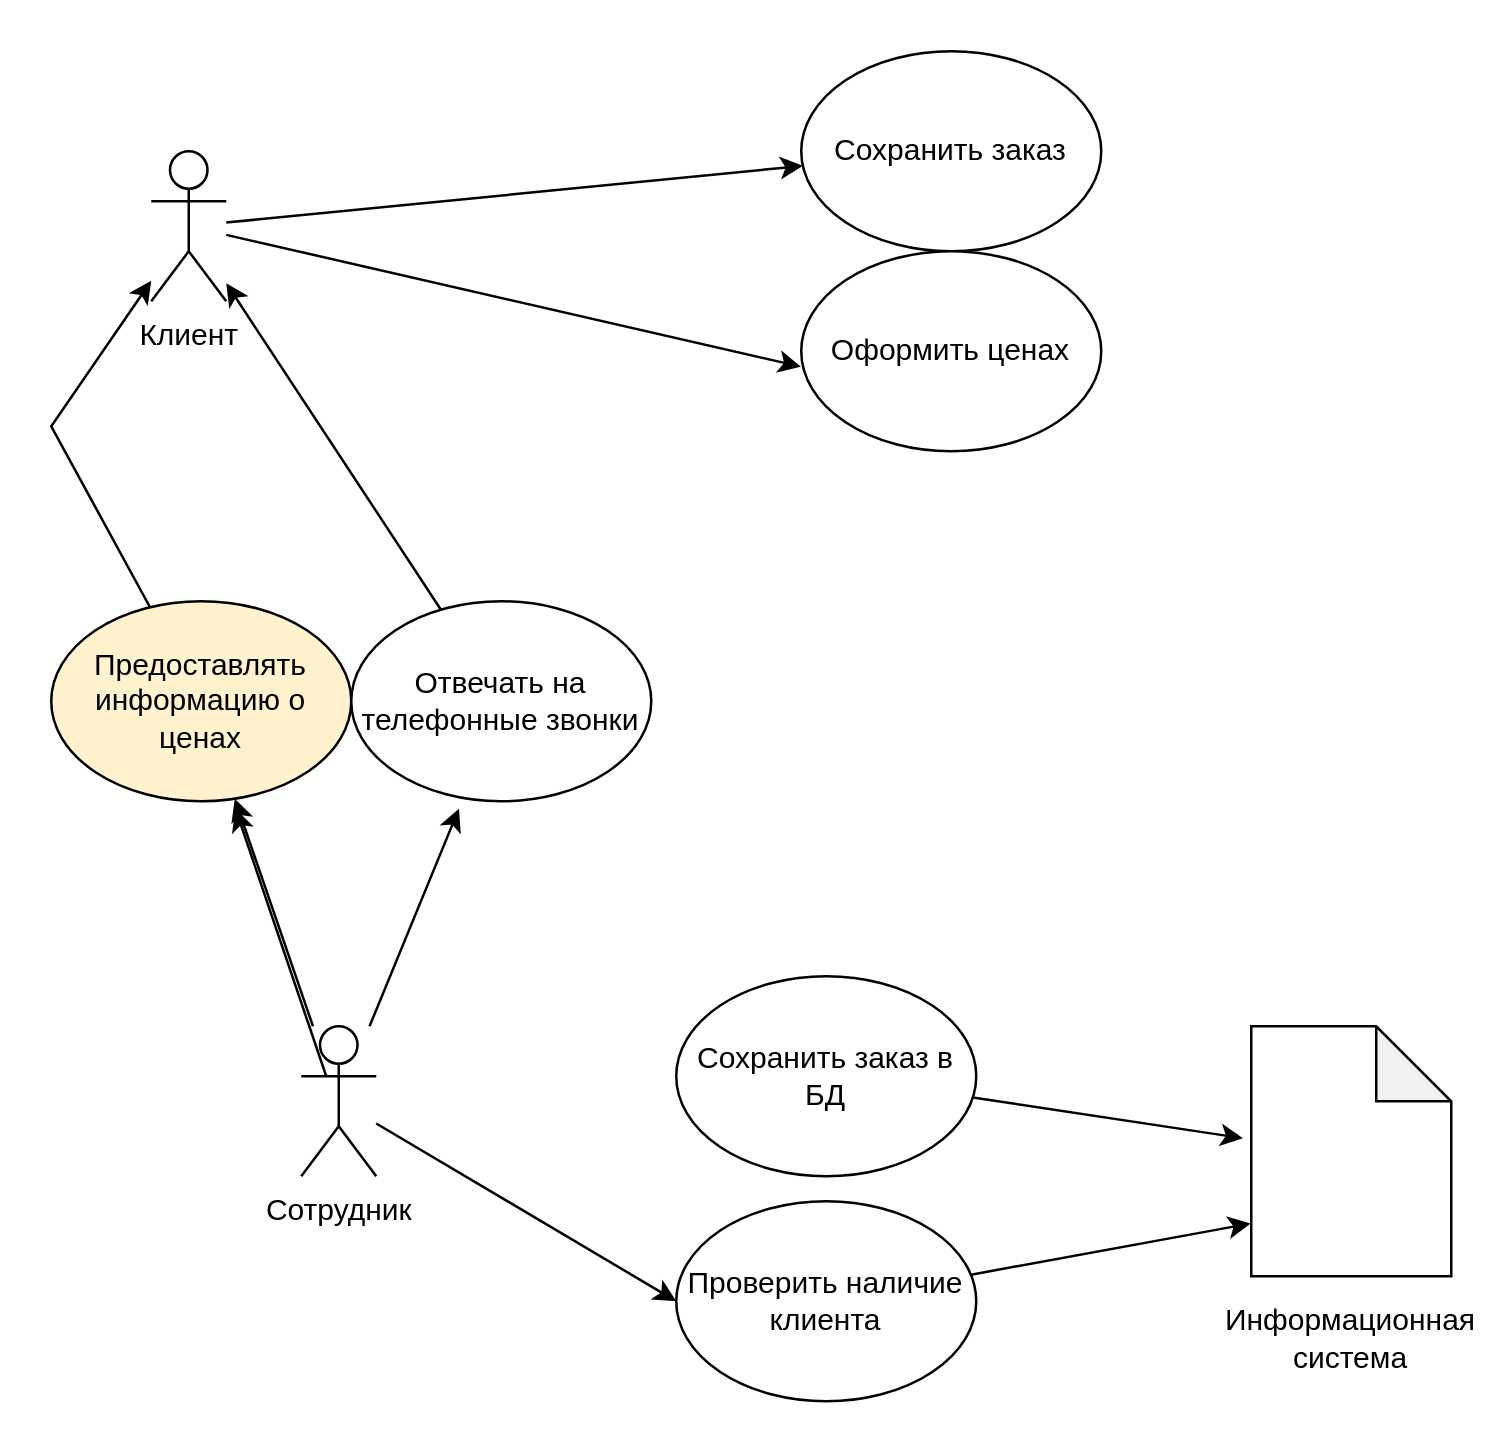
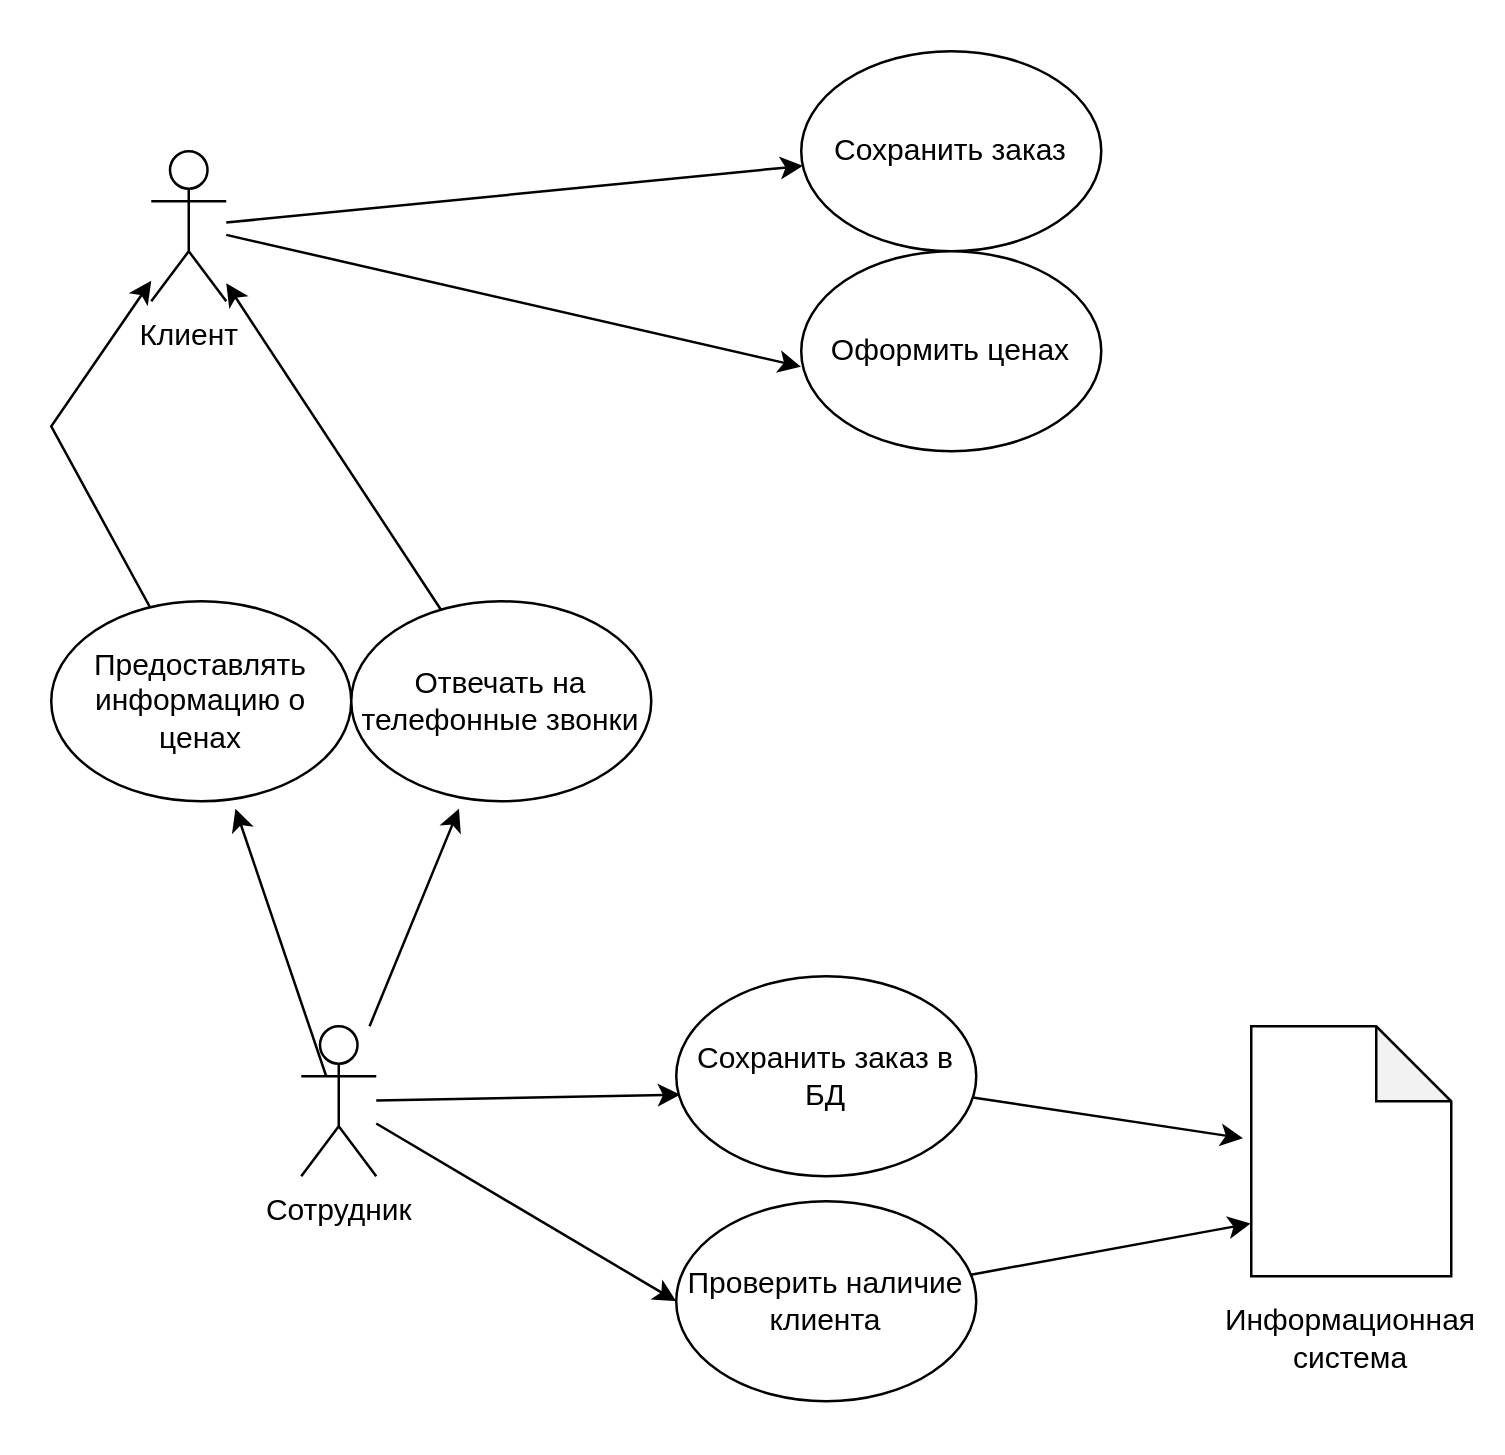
  <mxCell id="0" />
  <mxCell id="1" parent="0" />
  <mxCell id="2" style="edgeStyle=none;rounded=0;orthogonalLoop=1;jettySize=auto;html=1;" edge="1" parent="1" source="3" target="4"><mxGeometry relative="1" as="geometry" /></mxCell>
  <mxCell id="3" value="Клиент" style="shape=umlActor;verticalLabelPosition=bottom;verticalAlign=top;html=1;outlineConnect=0;" vertex="1" parent="1"><mxGeometry x="60" y="60" width="30" height="60" as="geometry" /></mxCell>
  <mxCell id="4" value="Сохранить заказ" style="ellipse;whiteSpace=wrap;html=1;" vertex="1" parent="1"><mxGeometry x="320" y="20" width="120" height="80" as="geometry" /></mxCell>
  <mxCell id="5" value="Оформить ценах" style="ellipse;whiteSpace=wrap;html=1;" vertex="1" parent="1"><mxGeometry x="320" y="100" width="120" height="80" as="geometry" /></mxCell>
  <mxCell id="6" style="edgeStyle=none;rounded=0;orthogonalLoop=1;jettySize=auto;html=1;" edge="1" parent="1" source="7" target="3"><mxGeometry relative="1" as="geometry"><Array as="points"><mxPoint x="20" y="170" /></Array></mxGeometry></mxCell>
- <mxCell id="7" value="Предоставлять информацию о ценах" style="ellipse;whiteSpace=wrap;html=1;fillColor=#fff2cc;" vertex="1" parent="1"><mxGeometry x="20" y="240" width="120" height="80" as="geometry" /></mxCell>
+ <mxCell id="7" value="Предоставлять информацию о ценах" style="ellipse;whiteSpace=wrap;html=1;" vertex="1" parent="1"><mxGeometry x="20" y="240" width="120" height="80" as="geometry" /></mxCell>
  <mxCell id="8" style="edgeStyle=none;rounded=0;orthogonalLoop=1;jettySize=auto;html=1;" edge="1" parent="1" source="9" target="3"><mxGeometry relative="1" as="geometry" /></mxCell>
  <mxCell id="9" value="Отвечать на телефонные звонки" style="ellipse;whiteSpace=wrap;html=1;" vertex="1" parent="1"><mxGeometry x="140" y="240" width="120" height="80" as="geometry" /></mxCell>
  <mxCell id="10" style="edgeStyle=none;rounded=0;orthogonalLoop=1;jettySize=auto;html=1;entryX=0;entryY=0.5;entryDx=0;entryDy=0;" edge="1" parent="1" source="11" target="16"><mxGeometry relative="1" as="geometry" /></mxCell>
  <mxCell id="11" value="Сотрудник" style="shape=umlActor;verticalLabelPosition=bottom;verticalAlign=top;html=1;outlineConnect=0;" vertex="1" parent="1"><mxGeometry x="120" y="410" width="30" height="60" as="geometry" /></mxCell>
  <mxCell id="12" style="edgeStyle=none;rounded=0;orthogonalLoop=1;jettySize=auto;html=1;entryX=0.614;entryY=1.037;entryDx=0;entryDy=0;entryPerimeter=0;" edge="1" parent="1" target="7"><mxGeometry relative="1" as="geometry"><mxPoint x="130" y="430" as="sourcePoint" /></mxGeometry></mxCell>
  <mxCell id="13" style="edgeStyle=none;rounded=0;orthogonalLoop=1;jettySize=auto;html=1;entryX=0.359;entryY=1.037;entryDx=0;entryDy=0;entryPerimeter=0;" edge="1" parent="1" source="11" target="9"><mxGeometry relative="1" as="geometry" /></mxCell>
  <mxCell id="14" style="edgeStyle=none;rounded=0;orthogonalLoop=1;jettySize=auto;html=1;entryX=-0.001;entryY=0.577;entryDx=0;entryDy=0;entryPerimeter=0;" edge="1" parent="1" source="3" target="5"><mxGeometry relative="1" as="geometry" /></mxCell>
  <mxCell id="15" value="Сохранить заказ в БД" style="ellipse;whiteSpace=wrap;html=1;" vertex="1" parent="1"><mxGeometry x="270" y="390" width="120" height="80" as="geometry" /></mxCell>
  <mxCell id="16" value="Проверить наличие клиента" style="ellipse;whiteSpace=wrap;html=1;" vertex="1" parent="1"><mxGeometry x="270" y="480" width="120" height="80" as="geometry" /></mxCell>
- <mxCell id="17" style="edgeStyle=none;rounded=0;orthogonalLoop=1;jettySize=auto;html=1;" edge="1" parent="1" source="11" target="7"><mxGeometry relative="1" as="geometry" /></mxCell>
+ <mxCell id="17" style="edgeStyle=none;rounded=0;orthogonalLoop=1;jettySize=auto;html=1;entryX=0.014;entryY=0.592;entryDx=0;entryDy=0;entryPerimeter=0;" edge="1" parent="1" source="11" target="15"><mxGeometry relative="1" as="geometry" /></mxCell>
  <mxCell id="18" value="" style="shape=note;whiteSpace=wrap;html=1;backgroundOutline=1;darkOpacity=0.05;" vertex="1" parent="1"><mxGeometry x="500" y="410" width="80" height="100" as="geometry" /></mxCell>
  <mxCell id="19" value="Информационная система" style="text;html=1;strokeColor=none;fillColor=none;align=center;verticalAlign=middle;whiteSpace=wrap;rounded=0;" vertex="1" parent="1"><mxGeometry x="510" y="520" width="60" height="30" as="geometry" /></mxCell>
  <mxCell id="20" style="edgeStyle=none;rounded=0;orthogonalLoop=1;jettySize=auto;html=1;exitX=1;exitY=0.5;exitDx=0;exitDy=0;" edge="1" parent="1" source="15" target="15"><mxGeometry relative="1" as="geometry" /></mxCell>
  <mxCell id="21" style="edgeStyle=none;rounded=0;orthogonalLoop=1;jettySize=auto;html=1;entryX=-0.041;entryY=0.448;entryDx=0;entryDy=0;entryPerimeter=0;" edge="1" parent="1" source="15" target="18"><mxGeometry relative="1" as="geometry" /></mxCell>
  <mxCell id="22" style="edgeStyle=none;rounded=0;orthogonalLoop=1;jettySize=auto;html=1;entryX=-0.003;entryY=0.789;entryDx=0;entryDy=0;entryPerimeter=0;" edge="1" parent="1" source="16" target="18"><mxGeometry relative="1" as="geometry" /></mxCell>
